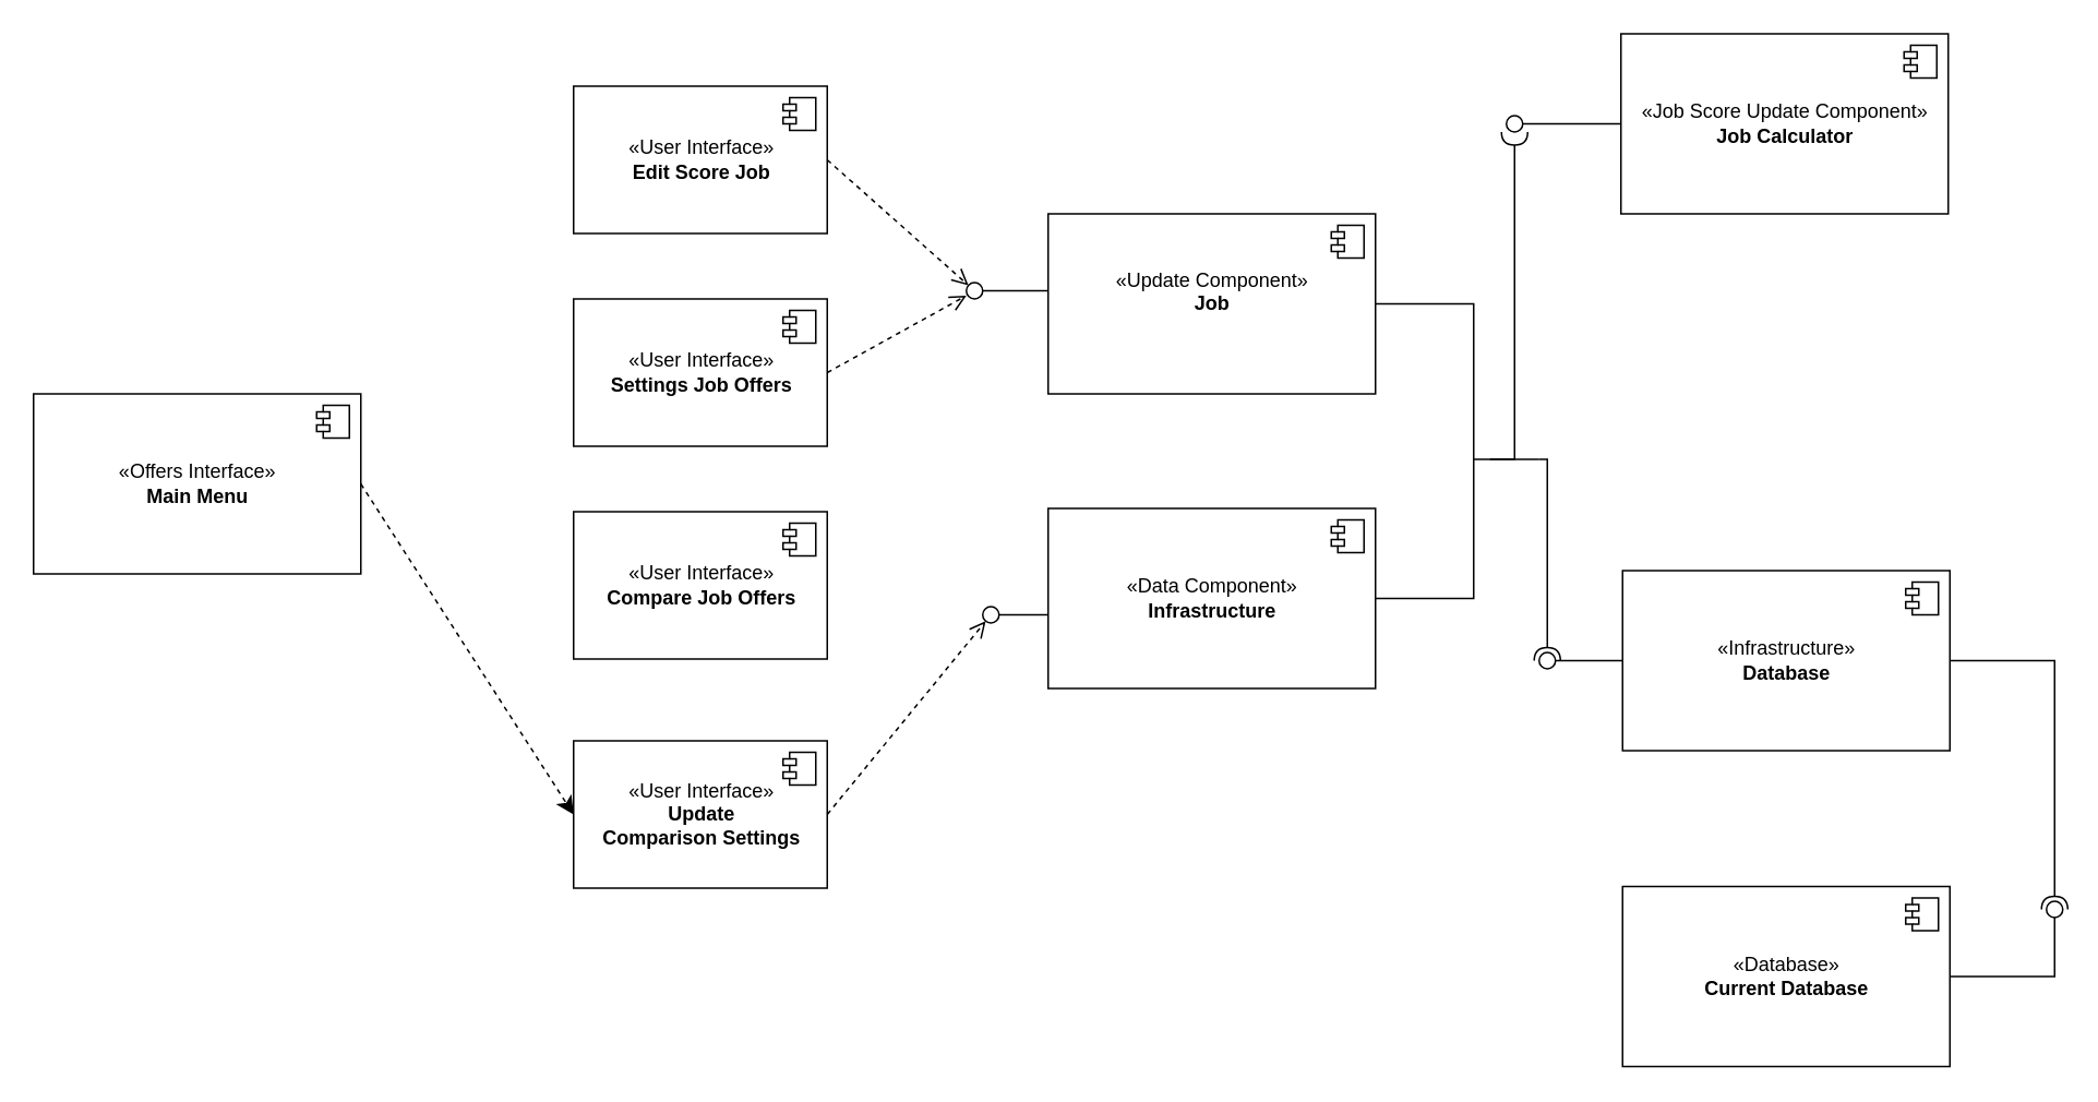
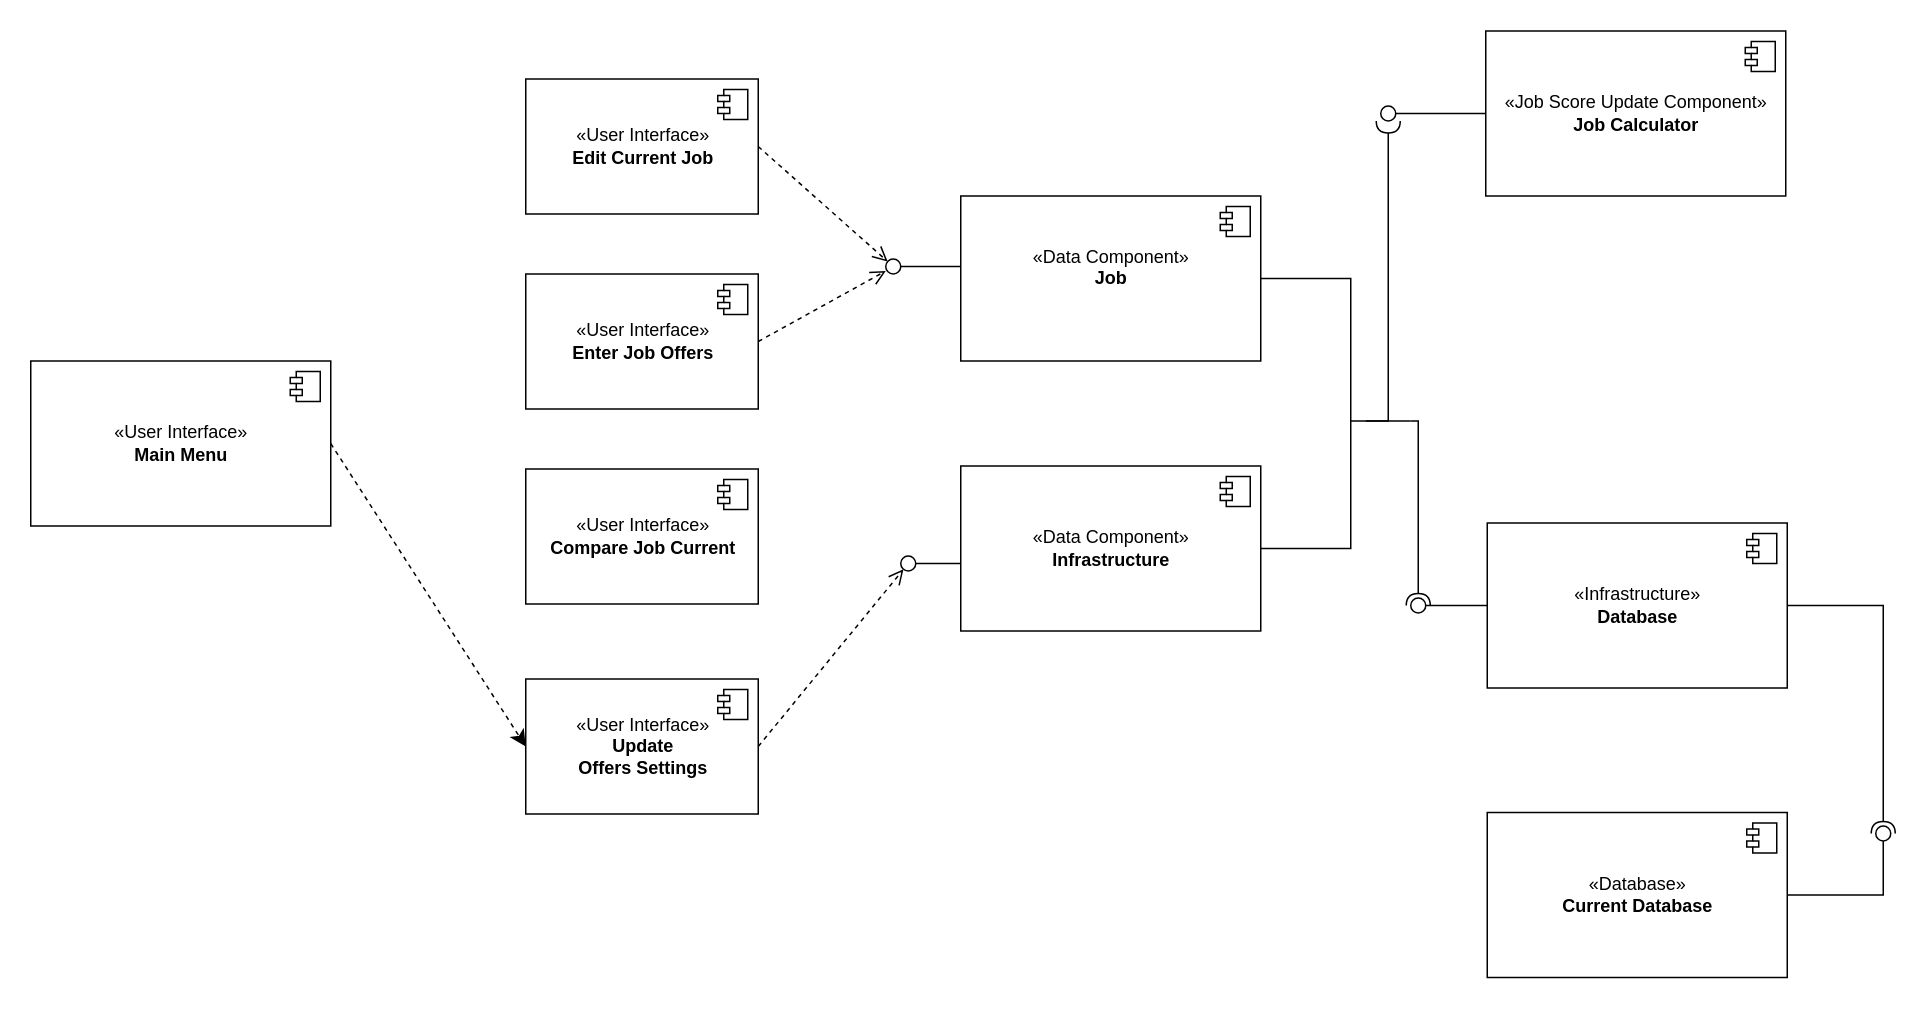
  <mxCell id="0" />
  <mxCell id="1" parent="0" />
- <mxCell id="2" value="«Offers Interface»&lt;br&gt;&lt;b&gt;Main Menu&lt;/b&gt;" style="html=1;dropTarget=0;" parent="1" vertex="1"><mxGeometry x="20" y="240" width="200" height="110" as="geometry" /></mxCell>
+ <mxCell id="2" value="«User Interface»&lt;br&gt;&lt;b&gt;Main Menu&lt;/b&gt;" style="html=1;dropTarget=0;" parent="1" vertex="1"><mxGeometry x="20" y="240" width="200" height="110" as="geometry" /></mxCell>
  <mxCell id="3" value="" style="shape=module;jettyWidth=8;jettyHeight=4;" parent="2" vertex="1"><mxGeometry x="1" width="20" height="20" relative="1" as="geometry"><mxPoint x="-27" y="7" as="offset" /></mxGeometry></mxCell>
- <mxCell id="4" value="«User Interface»&lt;br&gt;&lt;b&gt;Edit Score Job&lt;/b&gt;" style="html=1;dropTarget=0;" parent="1" vertex="1"><mxGeometry x="350" y="52" width="155" height="90" as="geometry" /></mxCell>
+ <mxCell id="4" value="«User Interface»&lt;br&gt;&lt;b&gt;Edit Current Job&lt;/b&gt;" style="html=1;dropTarget=0;" parent="1" vertex="1"><mxGeometry x="350" y="52" width="155" height="90" as="geometry" /></mxCell>
  <mxCell id="5" value="" style="shape=module;jettyWidth=8;jettyHeight=4;" parent="4" vertex="1"><mxGeometry x="1" width="20" height="20" relative="1" as="geometry"><mxPoint x="-27" y="7" as="offset" /></mxGeometry></mxCell>
- <mxCell id="6" value="«User Interface»&lt;br&gt;&lt;b&gt;Settings Job Offers&lt;/b&gt;" style="html=1;dropTarget=0;" parent="1" vertex="1"><mxGeometry x="350" y="182" width="155" height="90" as="geometry" /></mxCell>
+ <mxCell id="6" value="«User Interface»&lt;br&gt;&lt;b&gt;Enter Job Offers&lt;/b&gt;" style="html=1;dropTarget=0;" parent="1" vertex="1"><mxGeometry x="350" y="182" width="155" height="90" as="geometry" /></mxCell>
  <mxCell id="7" value="" style="shape=module;jettyWidth=8;jettyHeight=4;" parent="6" vertex="1"><mxGeometry x="1" width="20" height="20" relative="1" as="geometry"><mxPoint x="-27" y="7" as="offset" /></mxGeometry></mxCell>
- <mxCell id="8" value="«User Interface»&lt;br&gt;&lt;b&gt;Compare Job Offers&lt;/b&gt;" style="html=1;dropTarget=0;" parent="1" vertex="1"><mxGeometry x="350" y="312" width="155" height="90" as="geometry" /></mxCell>
+ <mxCell id="8" value="«User Interface»&lt;br&gt;&lt;b&gt;Compare Job Current&lt;/b&gt;" style="html=1;dropTarget=0;" parent="1" vertex="1"><mxGeometry x="350" y="312" width="155" height="90" as="geometry" /></mxCell>
  <mxCell id="9" value="" style="shape=module;jettyWidth=8;jettyHeight=4;" parent="8" vertex="1"><mxGeometry x="1" width="20" height="20" relative="1" as="geometry"><mxPoint x="-27" y="7" as="offset" /></mxGeometry></mxCell>
- <mxCell id="10" value="«User Interface»&lt;br&gt;&lt;b&gt;Update &lt;br&gt;Comparison Settings&lt;/b&gt;" style="html=1;dropTarget=0;" parent="1" vertex="1"><mxGeometry x="350" y="452" width="155" height="90" as="geometry" /></mxCell>
+ <mxCell id="10" value="«User Interface»&lt;br&gt;&lt;b&gt;Update &lt;br&gt;Offers Settings&lt;/b&gt;" style="html=1;dropTarget=0;" parent="1" vertex="1"><mxGeometry x="350" y="452" width="155" height="90" as="geometry" /></mxCell>
  <mxCell id="11" value="" style="shape=module;jettyWidth=8;jettyHeight=4;" parent="10" vertex="1"><mxGeometry x="1" width="20" height="20" relative="1" as="geometry"><mxPoint x="-27" y="7" as="offset" /></mxGeometry></mxCell>
- <mxCell id="12" value="«Update Component»&lt;br&gt;&lt;b&gt;Job&lt;br&gt;&amp;nbsp;&lt;/b&gt;" style="html=1;dropTarget=0;" parent="1" vertex="1"><mxGeometry x="640" y="130" width="200" height="110" as="geometry" /></mxCell>
+ <mxCell id="12" value="«Data Component»&lt;br&gt;&lt;b&gt;Job&lt;br&gt;&amp;nbsp;&lt;/b&gt;" style="html=1;dropTarget=0;" parent="1" vertex="1"><mxGeometry x="640" y="130" width="200" height="110" as="geometry" /></mxCell>
  <mxCell id="13" value="" style="shape=module;jettyWidth=8;jettyHeight=4;" parent="12" vertex="1"><mxGeometry x="1" width="20" height="20" relative="1" as="geometry"><mxPoint x="-27" y="7" as="offset" /></mxGeometry></mxCell>
  <mxCell id="14" value="«Data Component»&lt;br&gt;&lt;b&gt;Infrastructure&lt;/b&gt;" style="html=1;dropTarget=0;" parent="1" vertex="1"><mxGeometry x="640" y="310" width="200" height="110" as="geometry" /></mxCell>
  <mxCell id="15" value="" style="shape=module;jettyWidth=8;jettyHeight=4;" parent="14" vertex="1"><mxGeometry x="1" width="20" height="20" relative="1" as="geometry"><mxPoint x="-27" y="7" as="offset" /></mxGeometry></mxCell>
  <mxCell id="16" value="«Job Score Update Component»&lt;br&gt;&lt;b&gt;Job Calculator&lt;/b&gt;" style="html=1;dropTarget=0;" parent="1" vertex="1"><mxGeometry x="990" y="20" width="200" height="110" as="geometry" /></mxCell>
  <mxCell id="17" value="" style="shape=module;jettyWidth=8;jettyHeight=4;" parent="16" vertex="1"><mxGeometry x="1" width="20" height="20" relative="1" as="geometry"><mxPoint x="-27" y="7" as="offset" /></mxGeometry></mxCell>
  <mxCell id="18" value="«Infrastructure»&lt;br&gt;&lt;b&gt;Database&lt;/b&gt;" style="html=1;dropTarget=0;" parent="1" vertex="1"><mxGeometry x="991" y="348" width="200" height="110" as="geometry" /></mxCell>
  <mxCell id="19" value="" style="shape=module;jettyWidth=8;jettyHeight=4;" parent="18" vertex="1"><mxGeometry x="1" width="20" height="20" relative="1" as="geometry"><mxPoint x="-27" y="7" as="offset" /></mxGeometry></mxCell>
  <mxCell id="20" value="«Database»&lt;br&gt;&lt;b&gt;Current Database&lt;/b&gt;" style="html=1;dropTarget=0;" parent="1" vertex="1"><mxGeometry x="991" y="541" width="200" height="110" as="geometry" /></mxCell>
  <mxCell id="21" value="" style="shape=module;jettyWidth=8;jettyHeight=4;" parent="20" vertex="1"><mxGeometry x="1" width="20" height="20" relative="1" as="geometry"><mxPoint x="-27" y="7" as="offset" /></mxGeometry></mxCell>
  <mxCell id="22" value="" style="rounded=0;orthogonalLoop=1;jettySize=auto;html=1;endArrow=none;endFill=0;sketch=0;sourcePerimeterSpacing=0;targetPerimeterSpacing=0;exitX=1;exitY=0.5;exitDx=0;exitDy=0;" parent="1" source="20" target="24" edge="1"><mxGeometry relative="1" as="geometry"><mxPoint x="1230" y="348" as="sourcePoint" /><Array as="points"><mxPoint x="1255" y="596" /></Array></mxGeometry></mxCell>
  <mxCell id="23" value="" style="rounded=0;orthogonalLoop=1;jettySize=auto;html=1;endArrow=halfCircle;endFill=0;entryX=0.5;entryY=0.5;endSize=6;strokeWidth=1;sketch=0;exitX=1;exitY=0.5;exitDx=0;exitDy=0;" parent="1" source="18" target="24" edge="1"><mxGeometry relative="1" as="geometry"><mxPoint x="1250" y="398" as="sourcePoint" /><Array as="points"><mxPoint x="1255" y="403" /></Array></mxGeometry></mxCell>
  <mxCell id="24" value="" style="ellipse;whiteSpace=wrap;html=1;align=center;aspect=fixed;resizable=0;points=[];outlineConnect=0;sketch=0;" parent="1" vertex="1"><mxGeometry x="1250" y="550" width="10" height="10" as="geometry" /></mxCell>
  <mxCell id="25" value="" style="endArrow=none;html=1;rounded=0;" edge="1" parent="1"><mxGeometry relative="1" as="geometry"><mxPoint x="900" y="280" as="sourcePoint" /><mxPoint x="940" y="280" as="targetPoint" /></mxGeometry></mxCell>
  <mxCell id="26" value="" style="endArrow=none;html=1;rounded=0;exitX=1;exitY=0.5;exitDx=0;exitDy=0;" edge="1" parent="1" source="12"><mxGeometry width="50" height="50" relative="1" as="geometry"><mxPoint x="870" y="122" as="sourcePoint" /><mxPoint x="900" y="280" as="targetPoint" /><Array as="points"><mxPoint x="900" y="185" /></Array></mxGeometry></mxCell>
  <mxCell id="27" value="" style="endArrow=none;html=1;rounded=0;exitX=1;exitY=0.5;exitDx=0;exitDy=0;" edge="1" parent="1" source="14"><mxGeometry width="50" height="50" relative="1" as="geometry"><mxPoint x="930" y="280" as="sourcePoint" /><mxPoint x="900" y="280" as="targetPoint" /><Array as="points"><mxPoint x="900" y="365" /></Array></mxGeometry></mxCell>
  <mxCell id="28" value="" style="rounded=0;orthogonalLoop=1;jettySize=auto;html=1;endArrow=none;endFill=0;sketch=0;sourcePerimeterSpacing=0;targetPerimeterSpacing=0;exitX=0;exitY=0.5;exitDx=0;exitDy=0;" edge="1" target="30" parent="1" source="18"><mxGeometry relative="1" as="geometry"><mxPoint x="950" y="468" as="sourcePoint" /></mxGeometry></mxCell>
  <mxCell id="29" value="" style="rounded=0;orthogonalLoop=1;jettySize=auto;html=1;endArrow=halfCircle;endFill=0;entryX=0.5;entryY=0.5;endSize=6;strokeWidth=1;sketch=0;" edge="1" target="30" parent="1"><mxGeometry relative="1" as="geometry"><mxPoint x="940" y="280" as="sourcePoint" /><Array as="points"><mxPoint x="945" y="280" /></Array></mxGeometry></mxCell>
  <mxCell id="30" value="" style="ellipse;whiteSpace=wrap;html=1;align=center;aspect=fixed;resizable=0;points=[];outlineConnect=0;sketch=0;" vertex="1" parent="1"><mxGeometry x="940" y="398" width="10" height="10" as="geometry" /></mxCell>
  <mxCell id="31" value="" style="rounded=0;orthogonalLoop=1;jettySize=auto;html=1;endArrow=none;endFill=0;sketch=0;sourcePerimeterSpacing=0;targetPerimeterSpacing=0;" edge="1" target="32" parent="1"><mxGeometry relative="1" as="geometry"><mxPoint x="640" y="177" as="sourcePoint" /></mxGeometry></mxCell>
  <mxCell id="32" value="" style="ellipse;whiteSpace=wrap;html=1;align=center;aspect=fixed;resizable=0;points=[];outlineConnect=0;sketch=0;" vertex="1" parent="1"><mxGeometry x="590" y="172" width="10" height="10" as="geometry" /></mxCell>
  <mxCell id="33" value="" style="html=1;verticalAlign=bottom;endArrow=classic;dashed=1;endSize=8;rounded=0;entryX=0;entryY=0.5;entryDx=0;entryDy=0;exitX=1;exitY=0.5;exitDx=0;exitDy=0;" edge="1" parent="1" source="2" target="10"><mxGeometry relative="1" as="geometry"><mxPoint y="300" as="sourcePoint" x="220" /><mxPoint x="360" y="367" as="targetPoint" /></mxGeometry></mxCell>
  <mxCell id="34" value="" style="rounded=0;orthogonalLoop=1;jettySize=auto;html=1;endArrow=none;endFill=0;sketch=0;sourcePerimeterSpacing=0;targetPerimeterSpacing=0;exitX=0;exitY=0.5;exitDx=0;exitDy=0;" edge="1" target="35" parent="1" source="16"><mxGeometry relative="1" as="geometry"><mxPoint x="800" y="61" as="sourcePoint" /></mxGeometry></mxCell>
  <mxCell id="35" value="" style="ellipse;whiteSpace=wrap;html=1;align=center;aspect=fixed;resizable=0;points=[];outlineConnect=0;sketch=0;" vertex="1" parent="1"><mxGeometry x="920" y="70" width="10" height="10" as="geometry" /></mxCell>
  <mxCell id="36" value="" style="rounded=0;orthogonalLoop=1;jettySize=auto;html=1;endArrow=none;endFill=0;sketch=0;sourcePerimeterSpacing=0;targetPerimeterSpacing=0;" edge="1" parent="1" target="37"><mxGeometry relative="1" as="geometry"><mxPoint x="640" y="375" as="sourcePoint" /></mxGeometry></mxCell>
  <mxCell id="37" value="" style="ellipse;whiteSpace=wrap;html=1;align=center;aspect=fixed;resizable=0;points=[];outlineConnect=0;sketch=0;" vertex="1" parent="1"><mxGeometry x="600" y="370" width="10" height="10" as="geometry" /></mxCell>
  <mxCell id="38" value="" style="html=1;verticalAlign=bottom;endArrow=open;dashed=1;endSize=8;rounded=0;exitX=1;exitY=0.5;exitDx=0;exitDy=0;" edge="1" parent="1" source="4" target="32"><mxGeometry relative="1" as="geometry"><mxPoint x="230" y="305" as="sourcePoint" /><mxPoint x="358.14" y="100.25" as="targetPoint" /></mxGeometry></mxCell>
  <mxCell id="39" value="" style="html=1;verticalAlign=bottom;endArrow=open;dashed=1;endSize=8;rounded=0;exitX=1;exitY=0.5;exitDx=0;exitDy=0;" edge="1" parent="1" source="6"><mxGeometry relative="1" as="geometry"><mxPoint x="515" y="107" as="sourcePoint" /><mxPoint x="590" y="180" as="targetPoint" /></mxGeometry></mxCell>
  <mxCell id="40" value="" style="html=1;verticalAlign=bottom;endArrow=open;dashed=1;endSize=8;rounded=0;exitX=1;exitY=0.5;exitDx=0;exitDy=0;" edge="1" parent="1" source="10" target="37"><mxGeometry relative="1" as="geometry"><mxPoint x="500" y="478" as="sourcePoint" /><mxPoint x="600" y="110" as="targetPoint" /></mxGeometry></mxCell>
  <mxCell id="41" value="" style="rounded=0;orthogonalLoop=1;jettySize=auto;html=1;endArrow=halfCircle;endFill=0;endSize=6;strokeWidth=1;sketch=0;" edge="1" parent="1" target="35"><mxGeometry relative="1" as="geometry"><mxPoint x="910" y="280" as="sourcePoint" /><mxPoint x="930" y="60" as="targetPoint" /><Array as="points"><mxPoint x="925" y="280" /></Array></mxGeometry></mxCell>
